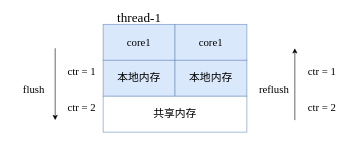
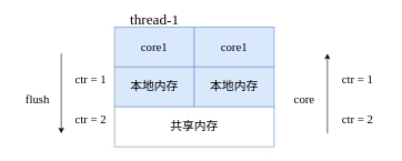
  <mxCell id="0" />
  <mxCell id="1" parent="0" />
  <mxCell id="2" value="&lt;font face=&quot;Fira Mono for Powerline&quot; style=&quot;font-size: 18px&quot;&gt;core1&lt;/font&gt;" style="rounded=0;whiteSpace=wrap;html=1;fillColor=#dae8fc;strokeColor=#6c8ebf;" vertex="1" parent="1"><mxGeometry x="171" y="40" width="120" height="60" as="geometry" /></mxCell>
  <mxCell id="3" value="&lt;span style=&quot;font-family: &amp;#34;fira mono for powerline&amp;#34; ; font-size: 18px&quot;&gt;core1&lt;/span&gt;" style="rounded=0;whiteSpace=wrap;html=1;fillColor=#dae8fc;strokeColor=#6c8ebf;" vertex="1" parent="1"><mxGeometry x="291" y="40" width="120" height="60" as="geometry" /></mxCell>
  <mxCell id="4" value="&lt;font style=&quot;font-size: 18px&quot;&gt;本地内存&lt;/font&gt;" style="rounded=0;whiteSpace=wrap;html=1;fillColor=#dae8fc;strokeColor=#6c8ebf;" vertex="1" parent="1"><mxGeometry x="171" y="100" width="120" height="60" as="geometry" /></mxCell>
  <mxCell id="5" value="&lt;span style=&quot;font-size: 18px&quot;&gt;本地内存&lt;/span&gt;" style="rounded=0;whiteSpace=wrap;html=1;fillColor=#dae8fc;strokeColor=#6c8ebf;" vertex="1" parent="1"><mxGeometry x="291" y="100" width="120" height="60" as="geometry" /></mxCell>
  <mxCell id="6" value="&lt;span style=&quot;font-size: 18px&quot;&gt;共享内存&lt;/span&gt;" style="rounded=0;whiteSpace=wrap;html=1;fillColor=#ffffff;strokeColor=#6c8ebf;" vertex="1" parent="1"><mxGeometry x="171" y="160" width="240" height="60" as="geometry" /></mxCell>
  <mxCell id="7" value="&lt;font face=&quot;Fira Mono for Powerline&quot; style=&quot;font-size: 22px&quot;&gt;thread-1&lt;/font&gt;" style="text;html=1;align=center;verticalAlign=middle;resizable=0;points=[];autosize=1;" vertex="1" parent="1"><mxGeometry x="171" y="20" width="120" height="20" as="geometry" /></mxCell>
  <mxCell id="8" value="" style="endArrow=classic;html=1;" edge="1" parent="1"><mxGeometry width="50" height="50" relative="1" as="geometry"><mxPoint x="91" y="80" as="sourcePoint" /><mxPoint x="91" y="200" as="targetPoint" /></mxGeometry></mxCell>
  <mxCell id="9" value="" style="endArrow=classic;html=1;" edge="1" parent="1"><mxGeometry width="50" height="50" relative="1" as="geometry"><mxPoint x="491" y="200" as="sourcePoint" /><mxPoint x="491" y="80" as="targetPoint" /></mxGeometry></mxCell>
  <mxCell id="10" value="&lt;font face=&quot;Fira Mono for Powerline&quot; style=&quot;font-size: 18px&quot;&gt;ctr = 1&lt;/font&gt;" style="text;html=1;align=center;verticalAlign=middle;resizable=0;points=[];autosize=1;" vertex="1" parent="1"><mxGeometry x="90" y="110" width="90" height="20" as="geometry" /></mxCell>
  <mxCell id="11" value="&lt;font face=&quot;Fira Mono for Powerline&quot; style=&quot;font-size: 18px&quot;&gt;ctr = 2&lt;/font&gt;" style="text;html=1;align=center;verticalAlign=middle;resizable=0;points=[];autosize=1;" vertex="1" parent="1"><mxGeometry x="90" y="170" width="90" height="20" as="geometry" /></mxCell>
  <mxCell id="12" value="&lt;font face=&quot;Fira Mono for Powerline&quot; style=&quot;font-size: 18px&quot;&gt;ctr = 1&lt;/font&gt;" style="text;html=1;align=center;verticalAlign=middle;resizable=0;points=[];autosize=1;" vertex="1" parent="1"><mxGeometry x="491" y="110" width="90" height="20" as="geometry" /></mxCell>
  <mxCell id="13" value="&lt;font face=&quot;Fira Mono for Powerline&quot; style=&quot;font-size: 18px&quot;&gt;ctr = 2&lt;/font&gt;" style="text;html=1;align=center;verticalAlign=middle;resizable=0;points=[];autosize=1;" vertex="1" parent="1"><mxGeometry x="491" y="170" width="90" height="20" as="geometry" /></mxCell>
  <mxCell id="14" value="&lt;font face=&quot;Fira Mono for Powerline&quot; style=&quot;font-size: 18px&quot;&gt;flush&lt;/font&gt;" style="text;html=1;align=center;verticalAlign=middle;resizable=0;points=[];autosize=1;" vertex="1" parent="1"><mxGeometry x="20" y="140" width="70" height="20" as="geometry" /></mxCell>
- <mxCell id="15" value="&lt;font face=&quot;Fira Mono for Powerline&quot; style=&quot;font-size: 18px&quot;&gt;reflush&lt;/font&gt;" style="text;html=1;align=center;verticalAlign=middle;resizable=0;points=[];autosize=1;" vertex="1" parent="1"><mxGeometry x="411" y="140" width="90" height="20" as="geometry" /></mxCell>
+ <mxCell id="15" value="&lt;font face=&quot;Fira Mono for Powerline&quot; style=&quot;font-size: 18px&quot;&gt;core&lt;/font&gt;" style="text;html=1;align=center;verticalAlign=middle;resizable=0;points=[];autosize=1;" vertex="1" parent="1"><mxGeometry x="411" y="140" width="90" height="20" as="geometry" /></mxCell>
